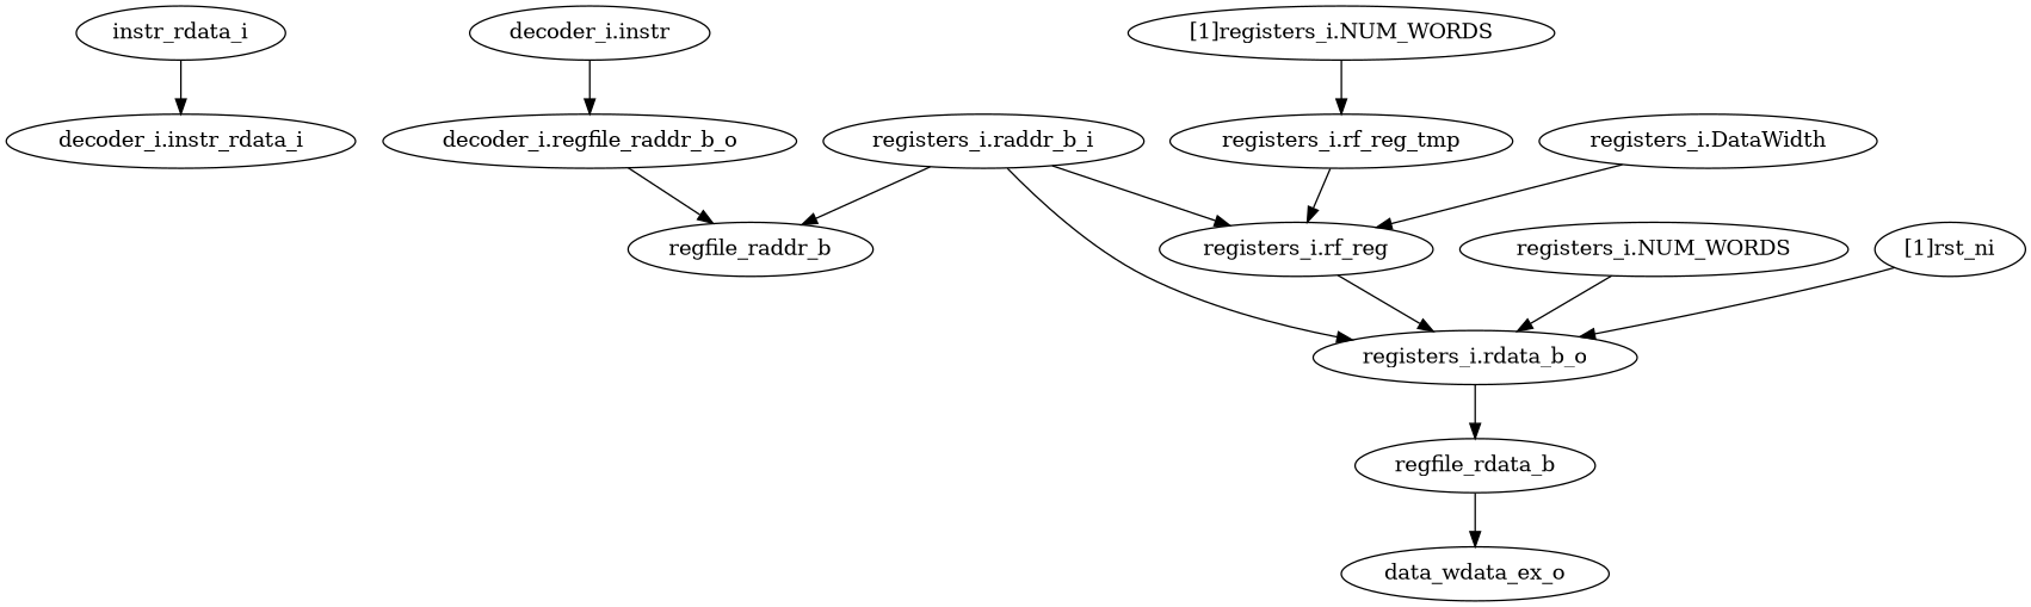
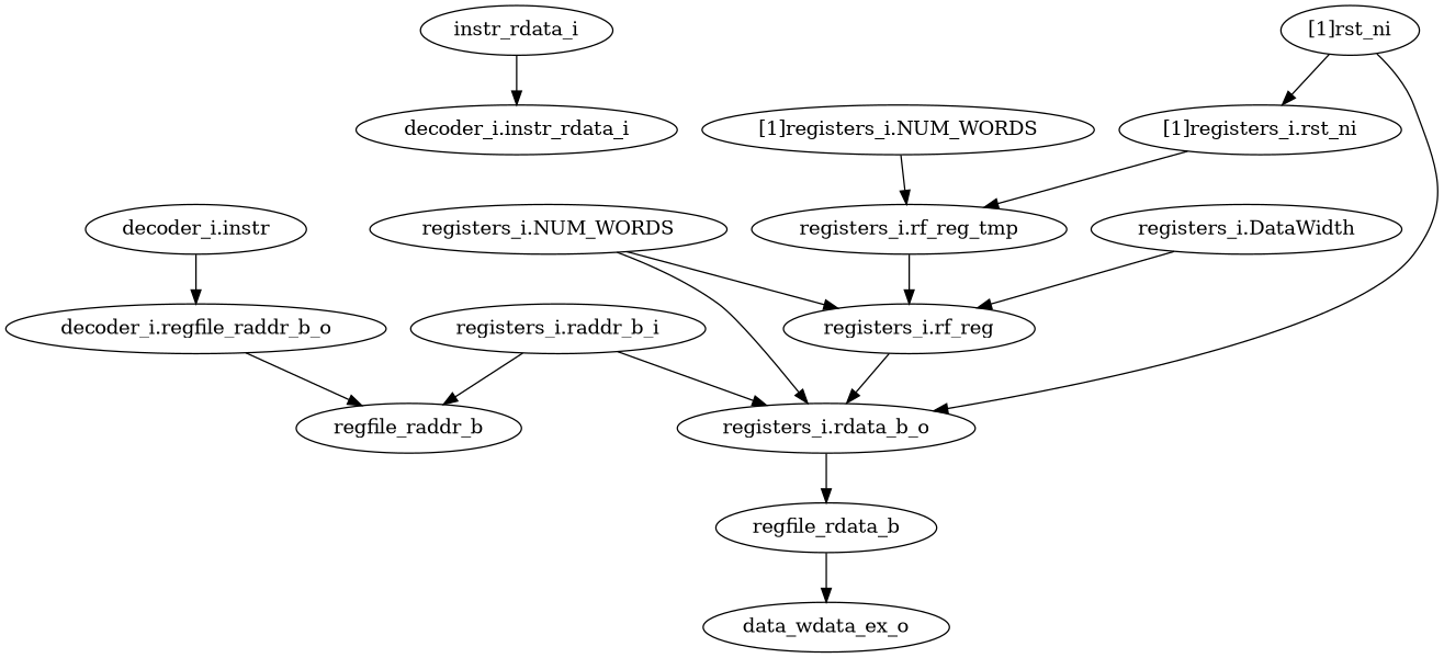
  strict digraph {
    node [complexity=25 importance=0.0136381432039 rank=0.000267414572626]
    instr_rdata_i [complexity=29 importance=0.0201025252886 rank=0.000693190527192]
    "decoder_i.instr_rdata_i" [complexity=29 importance=0.0186065625981 rank=0.000641605606833]
    "decoder_i.instr" [complexity=27 importance=0.0167366008167 rank=0.000619874104322]
    "decoder_i.regfile_raddr_b_o" [importance=0.0143056702466 rank=0.000572226809864]
    "registers_i.NUM_WORDS" [complexity=51]
    "registers_i.rdata_b_o" [complexity=2 importance=0.00897108559865 rank=0.00448554279933]
    "registers_i.rf_reg" [importance=0.0121421805135 rank=0.000485687220539]
    regfile_rdata_b [complexity=2 importance=0.00526416801186 rank=0.00263208400593]
    data_wdata_ex_o [complexity=0 importance=0.00191466965703 rank=0.0]
    "registers_i.rf_reg_tmp" [complexity=51 importance=0.0146198833559 rank=0.000286664379527]
    "registers_i.DataWidth" [complexity=51]
    "registers_i.raddr_b_i" [importance=0.0109347806043 rank=0.000437391224174]
    regfile_raddr_b [importance=0.0128057355049 rank=0.000512229420197]
    "[1]registers_i.NUM_WORDS" [complexity=55 importance=0.0161158460463 rank=0.00029301538266]
    "[1]rst_ni" [complexity=52 importance=0.0177053085095 rank=0.000340486702105]
+   "[1]registers_i.rst_ni" [complexity=52 importance=0.016209345819 rank=0.000311718188828]
    instr_rdata_i -> "decoder_i.instr_rdata_i"
    "decoder_i.instr" -> "decoder_i.regfile_raddr_b_o"
    "decoder_i.regfile_raddr_b_o" -> regfile_raddr_b
    "registers_i.NUM_WORDS" -> "registers_i.rdata_b_o"
-   "registers_i.raddr_b_i" -> "registers_i.rf_reg"
+   "registers_i.NUM_WORDS" -> "registers_i.rf_reg"
    "registers_i.rdata_b_o" -> regfile_rdata_b
    "registers_i.rf_reg" -> "registers_i.rdata_b_o"
    regfile_rdata_b -> data_wdata_ex_o
    "registers_i.rf_reg_tmp" -> "registers_i.rf_reg"
    "registers_i.DataWidth" -> "registers_i.rf_reg"
    "registers_i.raddr_b_i" -> "registers_i.rdata_b_o"
    "registers_i.raddr_b_i" -> regfile_raddr_b
    "[1]registers_i.NUM_WORDS" -> "registers_i.rf_reg_tmp"
    "[1]rst_ni" -> "registers_i.rdata_b_o"
+   "[1]rst_ni" -> "[1]registers_i.rst_ni"
+   "[1]registers_i.rst_ni" -> "registers_i.rf_reg_tmp"
  }
